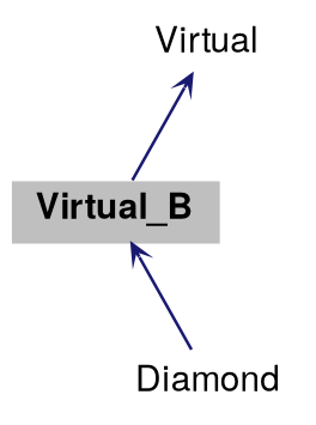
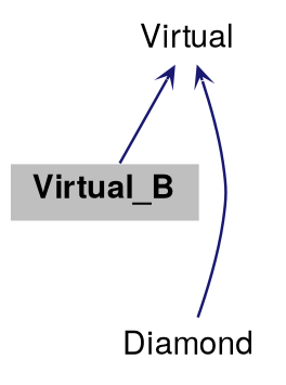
  digraph {
    node [color=black fontname="Helvetica,Arial,sans-serif" fontsize=12 shape=plaintext]
    edge [arrowhead=open arrowsize=0.5 arrowtail=open color=midnightblue dir=back fontname="Helvetica,Arial,sans-serif" fontsize=15 labelfontsize=15 style=solid]
    n1 [fillcolor=grey75 fontcolor=black height=0.2 label=<<b>Virtual_B</b>> style=filled width=0.4]
    n2 [height=0.2 label=Diamond width=0.4]
    n3 [height=0.2 label=Virtual width=0.4]
-   n1 -> n2
+   n3 -> n2
    n3 -> n1
  }
